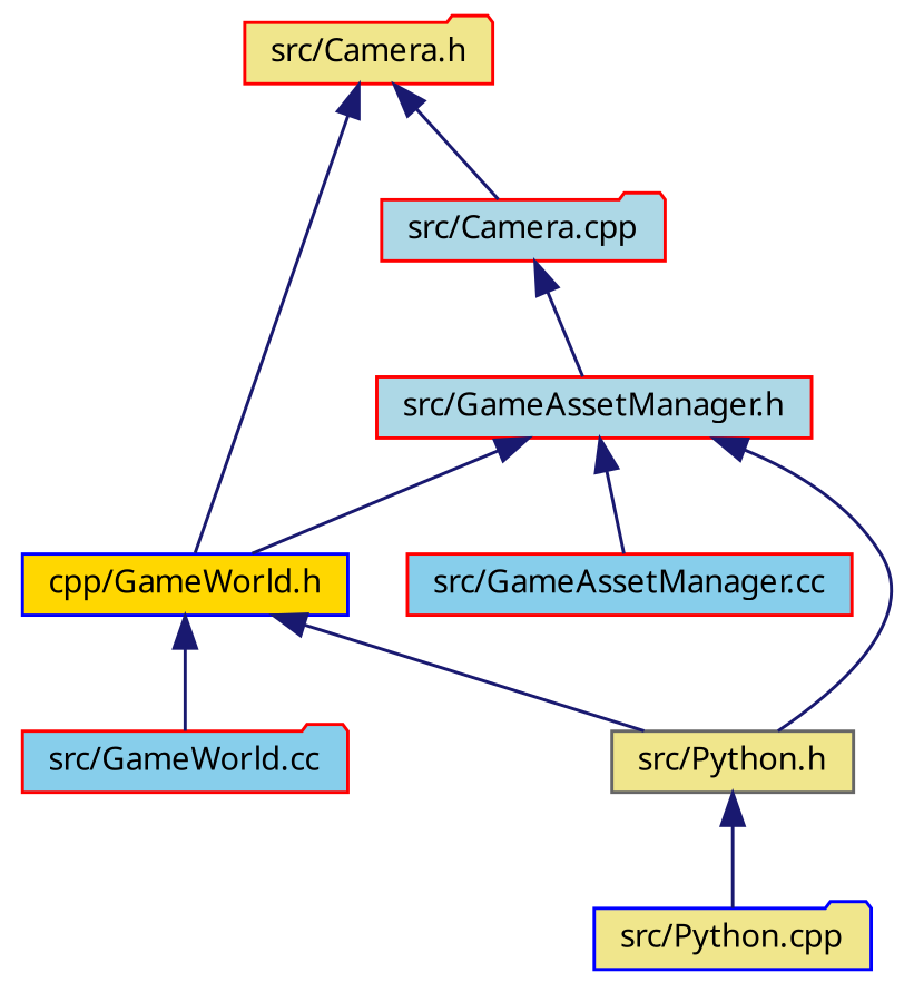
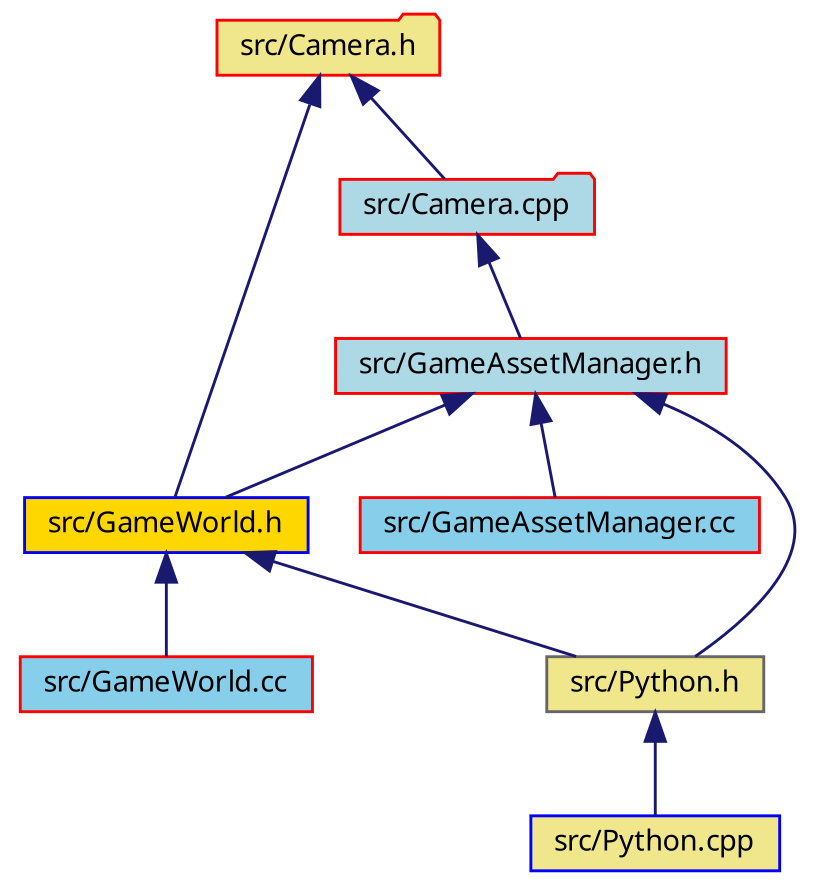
  digraph {
    fontname="Noto Sans"
    node [color=red fillcolor=khaki fontname="Noto Sans" fontsize=10 shape=box style=filled]
    edge [color=midnightblue dir=back fontname="Noto Sans" fontsize=10 labelfontname=Helvetica labelfontsize=10 style=solid]
    n1 [fontcolor=black height=0.2 label="src/Camera.h" shape=folder width=0.4]
    n2 [fillcolor=lightblue height=0.2 label="src/Camera.cpp" shape=folder width=0.4]
-   n3 [color=blue fillcolor=gold height=0.2 label="cpp/GameWorld.h" width=0.4]
+   n3 [color=blue fillcolor=gold height=0.2 label="src/GameWorld.h" width=0.4]
    n4 [fillcolor=lightblue height=0.2 label="src/GameAssetManager.h" width=0.4]
    n5 [fillcolor=skyblue height=0.2 label="src/GameAssetManager.cc" width=0.4]
    n6 [color=gray40 height=0.2 label="src/Python.h" width=0.4]
-   n7 [fillcolor=skyblue height=0.2 label="src/GameWorld.cc" shape=folder width=0.4]
-   n8 [color=blue height=0.2 label="src/Python.cpp" shape=folder width=0.4]
+   n7 [fillcolor=skyblue height=0.2 label="src/GameWorld.cc" width=0.4]
+   n8 [color=blue height=0.2 label="src/Python.cpp" width=0.4]
    n1 -> n2
    n1 -> n3
    n2 -> n4
    n3 -> n6
    n3 -> n7
    n4 -> n3
    n4 -> n5
    n4 -> n6
    n6 -> n8
  }
